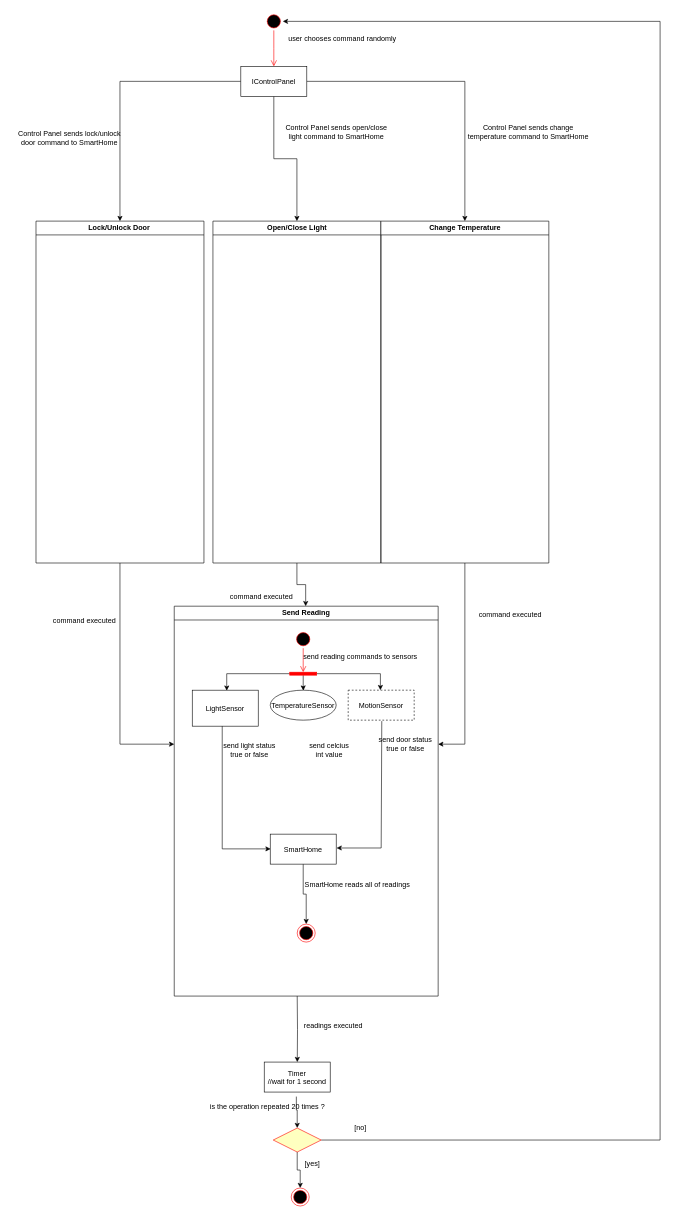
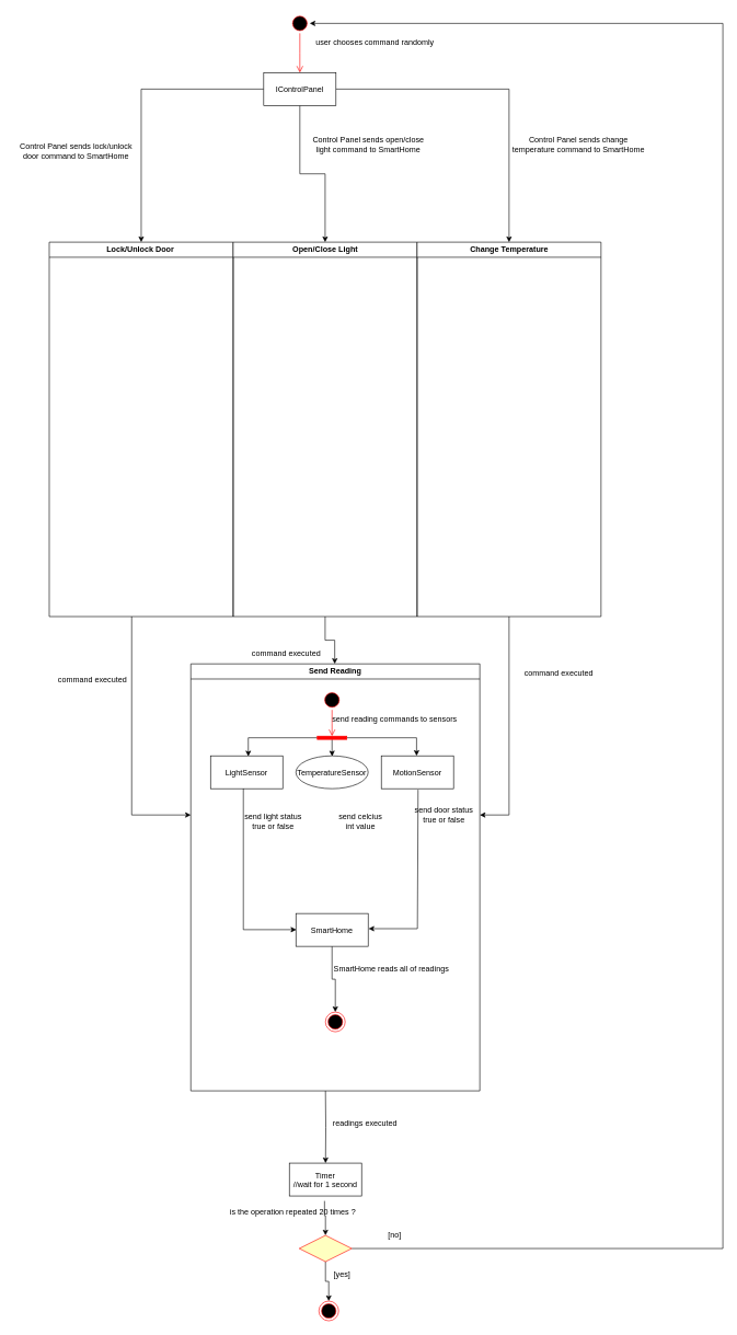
  <mxCell id="0" />
  <mxCell id="1" parent="0" />
  <mxCell id="2" style="edgeStyle=orthogonalEdgeStyle;rounded=0;orthogonalLoop=1;jettySize=auto;html=1;" edge="1" parent="1" source="3"><mxGeometry relative="1" as="geometry"><mxPoint x="290" y="1240" as="targetPoint" /><Array as="points"><mxPoint x="200" y="1240" /></Array></mxGeometry></mxCell>
- <mxCell id="3" value="Lock/Unlock Door " style="swimlane;whiteSpace=wrap" parent="1" vertex="1"><mxGeometry x="59.5" y="368" width="280" height="570" as="geometry" /></mxCell>
+ <mxCell id="3" value="Lock/Unlock Door " style="swimlane;whiteSpace=wrap" parent="1" vertex="1"><mxGeometry x="74.5" y="368" width="280" height="570" as="geometry" /></mxCell>
  <mxCell id="4" style="edgeStyle=orthogonalEdgeStyle;rounded=0;orthogonalLoop=1;jettySize=auto;html=1;entryX=0.498;entryY=0;entryDx=0;entryDy=0;entryPerimeter=0;" edge="1" parent="1" source="5" target="19"><mxGeometry relative="1" as="geometry" /></mxCell>
  <mxCell id="5" value="Open/Close Light" style="swimlane;whiteSpace=wrap" parent="1" vertex="1"><mxGeometry x="354.5" y="368" width="280" height="570" as="geometry" /></mxCell>
  <mxCell id="6" style="edgeStyle=orthogonalEdgeStyle;rounded=0;orthogonalLoop=1;jettySize=auto;html=1;" edge="1" parent="1" source="7"><mxGeometry relative="1" as="geometry"><mxPoint x="730" y="1240" as="targetPoint" /><Array as="points"><mxPoint x="774" y="1240" /></Array></mxGeometry></mxCell>
  <mxCell id="7" value="Change Temperature" style="swimlane;whiteSpace=wrap" parent="1" vertex="1"><mxGeometry x="634.5" y="368" width="280" height="570" as="geometry" /></mxCell>
  <mxCell id="8" value="user chooses command randomly" style="text;html=1;align=center;verticalAlign=middle;resizable=0;points=[];autosize=1;strokeColor=none;fillColor=none;" vertex="1" parent="1"><mxGeometry x="470" y="50" width="200" height="30" as="geometry" /></mxCell>
  <mxCell id="9" value="" style="ellipse;html=1;shape=startState;fillColor=#000000;strokeColor=#ff0000;" vertex="1" parent="1"><mxGeometry x="441" y="20" width="30" height="30" as="geometry" /></mxCell>
  <mxCell id="10" value="" style="edgeStyle=orthogonalEdgeStyle;html=1;verticalAlign=bottom;endArrow=open;endSize=8;strokeColor=#ff0000;rounded=0;" edge="1" source="9" parent="1"><mxGeometry relative="1" as="geometry"><mxPoint x="456" y="110" as="targetPoint" /></mxGeometry></mxCell>
  <mxCell id="11" style="edgeStyle=orthogonalEdgeStyle;rounded=0;orthogonalLoop=1;jettySize=auto;html=1;" edge="1" parent="1" source="14" target="3"><mxGeometry relative="1" as="geometry" /></mxCell>
  <mxCell id="12" style="edgeStyle=orthogonalEdgeStyle;rounded=0;orthogonalLoop=1;jettySize=auto;html=1;" edge="1" parent="1" source="14" target="5"><mxGeometry relative="1" as="geometry" /></mxCell>
  <mxCell id="13" style="edgeStyle=orthogonalEdgeStyle;rounded=0;orthogonalLoop=1;jettySize=auto;html=1;" edge="1" parent="1" source="14" target="7"><mxGeometry relative="1" as="geometry" /></mxCell>
  <mxCell id="14" value="IControlPanel" style="" vertex="1" parent="1"><mxGeometry x="401" y="110" width="110" height="50" as="geometry" /></mxCell>
  <mxCell id="15" value="Control Panel sends change&lt;br&gt;temperature command to SmartHome" style="text;html=1;align=center;verticalAlign=middle;resizable=0;points=[];autosize=1;strokeColor=none;fillColor=none;" vertex="1" parent="1"><mxGeometry x="770" y="200" width="220" height="40" as="geometry" /></mxCell>
  <mxCell id="16" value="Control Panel sends open/close&lt;br&gt;light command to SmartHome" style="text;html=1;align=center;verticalAlign=middle;resizable=0;points=[];autosize=1;strokeColor=none;fillColor=none;" vertex="1" parent="1"><mxGeometry x="465" y="200" width="190" height="40" as="geometry" /></mxCell>
  <mxCell id="17" value="Control Panel sends lock/unlock&lt;br&gt;door command to SmartHome" style="text;html=1;align=center;verticalAlign=middle;resizable=0;points=[];autosize=1;strokeColor=none;fillColor=none;" vertex="1" parent="1"><mxGeometry x="20" y="210" width="190" height="40" as="geometry" /></mxCell>
  <mxCell id="18" style="edgeStyle=orthogonalEdgeStyle;rounded=0;orthogonalLoop=1;jettySize=auto;html=1;entryX=0.501;entryY=0;entryDx=0;entryDy=0;entryPerimeter=0;" edge="1" parent="1" target="43"><mxGeometry relative="1" as="geometry"><mxPoint x="495" y="1660" as="sourcePoint" /></mxGeometry></mxCell>
  <mxCell id="19" value="Send Reading" style="swimlane;whiteSpace=wrap" vertex="1" parent="1"><mxGeometry x="290" y="1010" width="440" height="650" as="geometry" /></mxCell>
  <mxCell id="20" value="" style="ellipse;html=1;shape=startState;fillColor=#000000;strokeColor=#ff0000;" vertex="1" parent="19"><mxGeometry x="200" y="40" width="30" height="30" as="geometry" /></mxCell>
  <mxCell id="21" value="" style="edgeStyle=orthogonalEdgeStyle;html=1;verticalAlign=bottom;endArrow=open;endSize=8;strokeColor=#ff0000;rounded=0;" edge="1" source="20" parent="19"><mxGeometry relative="1" as="geometry"><mxPoint x="215" y="110" as="targetPoint" /></mxGeometry></mxCell>
  <mxCell id="22" style="edgeStyle=orthogonalEdgeStyle;rounded=0;orthogonalLoop=1;jettySize=auto;html=1;entryX=0.523;entryY=0.015;entryDx=0;entryDy=0;entryPerimeter=0;" edge="1" parent="19" source="25" target="27"><mxGeometry relative="1" as="geometry" /></mxCell>
  <mxCell id="23" style="edgeStyle=orthogonalEdgeStyle;rounded=0;orthogonalLoop=1;jettySize=auto;html=1;entryX=0.502;entryY=0.015;entryDx=0;entryDy=0;entryPerimeter=0;" edge="1" parent="19" source="25" target="28"><mxGeometry relative="1" as="geometry" /></mxCell>
  <mxCell id="24" style="edgeStyle=orthogonalEdgeStyle;rounded=0;orthogonalLoop=1;jettySize=auto;html=1;entryX=0.488;entryY=0;entryDx=0;entryDy=0;entryPerimeter=0;" edge="1" parent="19" source="25" target="30"><mxGeometry relative="1" as="geometry" /></mxCell>
  <mxCell id="25" value="" style="whiteSpace=wrap;strokeColor=#FF0000;fillColor=#FF0000;rotation=90;" vertex="1" parent="19"><mxGeometry x="212.5" y="90" width="5" height="45" as="geometry" /></mxCell>
  <mxCell id="26" style="edgeStyle=orthogonalEdgeStyle;rounded=0;orthogonalLoop=1;jettySize=auto;html=1;entryX=0.006;entryY=0.492;entryDx=0;entryDy=0;entryPerimeter=0;exitX=0.467;exitY=0.985;exitDx=0;exitDy=0;exitPerimeter=0;" edge="1" parent="19" source="27" target="33"><mxGeometry relative="1" as="geometry"><Array as="points"><mxPoint x="80" y="189" /><mxPoint x="80" y="405" /></Array></mxGeometry></mxCell>
- <mxCell id="27" value="LightSensor" style="" vertex="1" parent="19"><mxGeometry x="30" y="140" width="110" height="60" as="geometry" /></mxCell>
+ <mxCell id="27" value="LightSensor" style="" vertex="1" parent="19"><mxGeometry x="30" y="140" width="110" height="50" as="geometry" /></mxCell>
  <mxCell id="28" value="TemperatureSensor" style="ellipse;" vertex="1" parent="19"><mxGeometry x="160" y="140" width="110" height="50" as="geometry" /></mxCell>
  <mxCell id="29" style="edgeStyle=orthogonalEdgeStyle;rounded=0;orthogonalLoop=1;jettySize=auto;html=1;entryX=1.006;entryY=0.462;entryDx=0;entryDy=0;entryPerimeter=0;exitX=0.509;exitY=1.031;exitDx=0;exitDy=0;exitPerimeter=0;" edge="1" parent="19" source="30" target="33"><mxGeometry relative="1" as="geometry"><Array as="points"><mxPoint x="345" y="192" /><mxPoint x="345" y="403" /></Array></mxGeometry></mxCell>
- <mxCell id="30" value="MotionSensor" style="dashed=1;" vertex="1" parent="19"><mxGeometry x="290" y="140" width="110" height="50" as="geometry" /></mxCell>
+ <mxCell id="30" value="MotionSensor" style="" vertex="1" parent="19"><mxGeometry x="290" y="140" width="110" height="50" as="geometry" /></mxCell>
  <mxCell id="31" value="send reading commands to sensors" style="text;html=1;align=center;verticalAlign=middle;resizable=0;points=[];autosize=1;strokeColor=none;fillColor=none;" vertex="1" parent="19"><mxGeometry x="205" y="70" width="210" height="30" as="geometry" /></mxCell>
  <mxCell id="32" style="edgeStyle=orthogonalEdgeStyle;rounded=0;orthogonalLoop=1;jettySize=auto;html=1;entryX=0.5;entryY=0;entryDx=0;entryDy=0;" edge="1" parent="19" source="33" target="37"><mxGeometry relative="1" as="geometry" /></mxCell>
  <mxCell id="33" value="SmartHome" style="" vertex="1" parent="19"><mxGeometry x="160" y="380" width="110" height="50" as="geometry" /></mxCell>
  <mxCell id="34" value="send light status&lt;br&gt;true or false" style="text;html=1;align=center;verticalAlign=middle;resizable=0;points=[];autosize=1;strokeColor=none;fillColor=none;" vertex="1" parent="19"><mxGeometry x="70" y="220" width="110" height="40" as="geometry" /></mxCell>
  <mxCell id="35" value="send door status&lt;br&gt;true or false" style="text;html=1;align=center;verticalAlign=middle;resizable=0;points=[];autosize=1;strokeColor=none;fillColor=none;" vertex="1" parent="19"><mxGeometry x="330" y="210" width="110" height="40" as="geometry" /></mxCell>
  <mxCell id="36" value="send celcius&lt;br&gt;int value" style="text;html=1;align=center;verticalAlign=middle;resizable=0;points=[];autosize=1;strokeColor=none;fillColor=none;" vertex="1" parent="19"><mxGeometry x="212.5" y="220" width="90" height="40" as="geometry" /></mxCell>
  <mxCell id="37" value="" style="ellipse;html=1;shape=endState;fillColor=#000000;strokeColor=#ff0000;" vertex="1" parent="19"><mxGeometry x="205" y="530" width="30" height="30" as="geometry" /></mxCell>
  <mxCell id="38" value="SmartHome reads all of readings" style="text;html=1;align=center;verticalAlign=middle;resizable=0;points=[];autosize=1;strokeColor=none;fillColor=none;" vertex="1" parent="19"><mxGeometry x="205" y="450" width="200" height="30" as="geometry" /></mxCell>
  <mxCell id="39" value="command executed" style="text;html=1;align=center;verticalAlign=middle;resizable=0;points=[];autosize=1;strokeColor=none;fillColor=none;" vertex="1" parent="1"><mxGeometry x="74.5" y="1020" width="130" height="30" as="geometry" /></mxCell>
  <mxCell id="40" value="command executed" style="text;html=1;align=center;verticalAlign=middle;resizable=0;points=[];autosize=1;strokeColor=none;fillColor=none;" vertex="1" parent="1"><mxGeometry x="370" y="980" width="130" height="30" as="geometry" /></mxCell>
  <mxCell id="41" value="command executed" style="text;html=1;align=center;verticalAlign=middle;resizable=0;points=[];autosize=1;strokeColor=none;fillColor=none;" vertex="1" parent="1"><mxGeometry x="784.5" y="1010" width="130" height="30" as="geometry" /></mxCell>
  <mxCell id="42" style="edgeStyle=orthogonalEdgeStyle;rounded=0;orthogonalLoop=1;jettySize=auto;html=1;entryX=0.5;entryY=0;entryDx=0;entryDy=0;exitX=0.487;exitY=1.151;exitDx=0;exitDy=0;exitPerimeter=0;" edge="1" parent="1" source="43" target="47"><mxGeometry relative="1" as="geometry" /></mxCell>
  <mxCell id="43" value="Timer&#10;//wait for 1 second" style="" vertex="1" parent="1"><mxGeometry x="440" y="1770" width="110" height="50" as="geometry" /></mxCell>
  <mxCell id="44" value="readings executed&lt;br&gt;" style="text;html=1;align=center;verticalAlign=middle;resizable=0;points=[];autosize=1;strokeColor=none;fillColor=none;" vertex="1" parent="1"><mxGeometry x="495" y="1695" width="120" height="30" as="geometry" /></mxCell>
  <mxCell id="45" style="edgeStyle=orthogonalEdgeStyle;rounded=0;orthogonalLoop=1;jettySize=auto;html=1;entryX=0.5;entryY=0;entryDx=0;entryDy=0;" edge="1" parent="1" source="47" target="49"><mxGeometry relative="1" as="geometry" /></mxCell>
  <mxCell id="46" style="edgeStyle=orthogonalEdgeStyle;rounded=0;orthogonalLoop=1;jettySize=auto;html=1;entryX=1;entryY=0.5;entryDx=0;entryDy=0;" edge="1" parent="1" source="47" target="9"><mxGeometry relative="1" as="geometry"><mxPoint x="1180" y="10" as="targetPoint" /><Array as="points"><mxPoint x="1100" y="1900" /><mxPoint x="1100" y="35" /></Array></mxGeometry></mxCell>
  <mxCell id="47" value="" style="rhombus;fillColor=#ffffc0;strokeColor=#ff0000;" vertex="1" parent="1"><mxGeometry x="455" y="1880" width="80" height="40" as="geometry" /></mxCell>
  <mxCell id="48" value="is the operation repeated 20 times ?" style="text;html=1;align=center;verticalAlign=middle;resizable=0;points=[];autosize=1;strokeColor=none;fillColor=none;" vertex="1" parent="1"><mxGeometry x="340" y="1830" width="210" height="30" as="geometry" /></mxCell>
  <mxCell id="49" value="" style="ellipse;html=1;shape=endState;fillColor=#000000;strokeColor=#ff0000;" vertex="1" parent="1"><mxGeometry x="485" y="1980" width="30" height="30" as="geometry" /></mxCell>
  <mxCell id="50" value="[yes]" style="text;html=1;align=center;verticalAlign=middle;resizable=0;points=[];autosize=1;strokeColor=none;fillColor=none;" vertex="1" parent="1"><mxGeometry x="495" y="1925" width="50" height="30" as="geometry" /></mxCell>
  <mxCell id="51" value="[no]" style="text;html=1;align=center;verticalAlign=middle;resizable=0;points=[];autosize=1;strokeColor=none;fillColor=none;" vertex="1" parent="1"><mxGeometry x="580" y="1865" width="40" height="30" as="geometry" /></mxCell>
